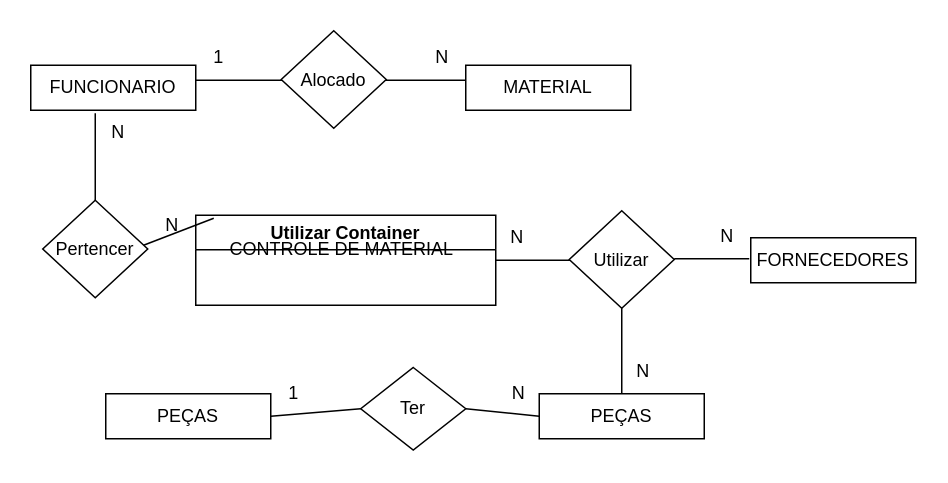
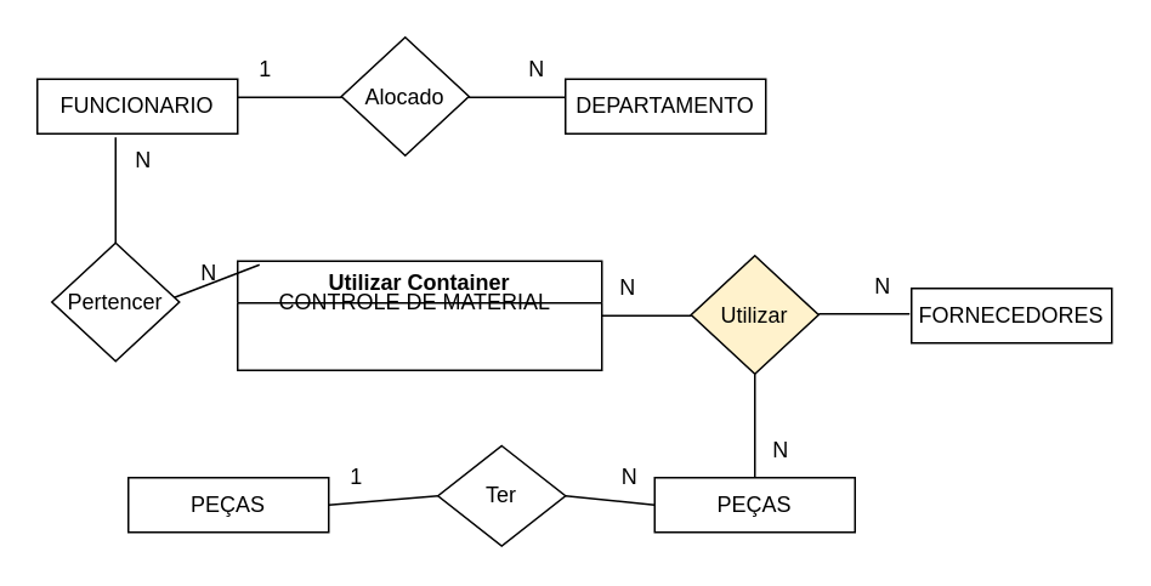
  <mxCell id="0" />
  <mxCell id="1" parent="0" />
  <mxCell id="2" value="FUNCIONARIO" style="rounded=0;whiteSpace=wrap;html=1;" vertex="1" parent="1"><mxGeometry x="20" y="43" width="110" height="30" as="geometry" /></mxCell>
- <mxCell id="3" value="MATERIAL" style="rounded=0;whiteSpace=wrap;html=1;" vertex="1" parent="1"><mxGeometry x="310" y="43" width="110" height="30" as="geometry" /></mxCell>
+ <mxCell id="3" value="DEPARTAMENTO" style="rounded=0;whiteSpace=wrap;html=1;" vertex="1" parent="1"><mxGeometry x="310" y="43" width="110" height="30" as="geometry" /></mxCell>
  <mxCell id="4" value="" style="endArrow=none;html=1;rounded=0;" edge="1" parent="1"><mxGeometry width="50" height="50" relative="1" as="geometry"><mxPoint x="130" y="53" as="sourcePoint" /><mxPoint x="190" y="53" as="targetPoint" /></mxGeometry></mxCell>
  <mxCell id="5" value="" style="endArrow=none;html=1;rounded=0;" edge="1" parent="1"><mxGeometry width="50" height="50" relative="1" as="geometry"><mxPoint x="250" y="53" as="sourcePoint" /><mxPoint x="310" y="53" as="targetPoint" /></mxGeometry></mxCell>
  <mxCell id="6" value="Alocado" style="rhombus;whiteSpace=wrap;html=1;" vertex="1" parent="1"><mxGeometry x="187" y="20" width="70" height="65" as="geometry" /></mxCell>
  <mxCell id="7" value="Utilizar Container" style="swimlane;whiteSpace=wrap;html=1;" vertex="1" parent="1"><mxGeometry x="130" y="143" width="200" height="60" as="geometry" /></mxCell>
  <mxCell id="8" value="CONTROLE DE MATERIAL" style="text;html=1;align=center;verticalAlign=middle;resizable=0;points=[];autosize=1;strokeColor=none;fillColor=none;" vertex="1" parent="7"><mxGeometry x="12" y="8" width="170" height="30" as="geometry" /></mxCell>
  <mxCell id="9" value="" style="endArrow=none;html=1;rounded=0;entryX=0;entryY=-0.2;entryDx=0;entryDy=0;entryPerimeter=0;" edge="1" parent="7" target="8"><mxGeometry width="50" height="50" relative="1" as="geometry"><mxPoint x="-40" y="22" as="sourcePoint" /><mxPoint x="20" y="22" as="targetPoint" /></mxGeometry></mxCell>
  <mxCell id="10" value="" style="endArrow=none;html=1;rounded=0;exitX=0.391;exitY=1.067;exitDx=0;exitDy=0;exitPerimeter=0;" edge="1" parent="1" source="2"><mxGeometry width="50" height="50" relative="1" as="geometry"><mxPoint x="60" y="85" as="sourcePoint" /><mxPoint x="63" y="133" as="targetPoint" /></mxGeometry></mxCell>
  <mxCell id="11" value="Pertencer" style="rhombus;whiteSpace=wrap;html=1;" vertex="1" parent="1"><mxGeometry x="28" y="133" width="70" height="65" as="geometry" /></mxCell>
  <mxCell id="12" value="" style="endArrow=none;html=1;rounded=0;entryX=1;entryY=0.5;entryDx=0;entryDy=0;" edge="1" parent="1" target="7"><mxGeometry width="50" height="50" relative="1" as="geometry"><mxPoint x="380" y="173" as="sourcePoint" /><mxPoint x="340" y="181" as="targetPoint" /></mxGeometry></mxCell>
- <mxCell id="13" value="Utilizar" style="rhombus;whiteSpace=wrap;html=1;" vertex="1" parent="1"><mxGeometry x="379" y="140" width="70" height="65" as="geometry" /></mxCell>
+ <mxCell id="13" value="Utilizar" style="rhombus;whiteSpace=wrap;html=1;fillColor=#fff2cc;" vertex="1" parent="1"><mxGeometry x="379" y="140" width="70" height="65" as="geometry" /></mxCell>
  <mxCell id="14" value="FORNECEDORES" style="rounded=0;whiteSpace=wrap;html=1;" vertex="1" parent="1"><mxGeometry x="500" y="158" width="110" height="30" as="geometry" /></mxCell>
  <mxCell id="15" value="" style="endArrow=none;html=1;rounded=0;entryX=1;entryY=0.5;entryDx=0;entryDy=0;" edge="1" parent="1"><mxGeometry width="50" height="50" relative="1" as="geometry"><mxPoint x="499" y="172" as="sourcePoint" /><mxPoint x="449" y="172" as="targetPoint" /></mxGeometry></mxCell>
  <mxCell id="16" value="" style="endArrow=none;html=1;rounded=0;entryX=0.5;entryY=1;entryDx=0;entryDy=0;" edge="1" parent="1" target="13"><mxGeometry width="50" height="50" relative="1" as="geometry"><mxPoint x="414" y="263" as="sourcePoint" /><mxPoint x="389" y="223" as="targetPoint" /></mxGeometry></mxCell>
  <mxCell id="17" value="PEÇAS" style="rounded=0;whiteSpace=wrap;html=1;" vertex="1" parent="1"><mxGeometry x="359" y="262" width="110" height="30" as="geometry" /></mxCell>
  <mxCell id="18" value="PEÇAS" style="rounded=0;whiteSpace=wrap;html=1;" vertex="1" parent="1"><mxGeometry x="70" y="262" width="110" height="30" as="geometry" /></mxCell>
  <mxCell id="19" value="Ter" style="rhombus;whiteSpace=wrap;html=1;" vertex="1" parent="1"><mxGeometry x="240" y="244.5" width="70" height="55" as="geometry" /></mxCell>
  <mxCell id="20" value="" style="endArrow=none;html=1;rounded=0;entryX=0;entryY=0.5;entryDx=0;entryDy=0;exitX=1;exitY=0.5;exitDx=0;exitDy=0;" edge="1" parent="1" source="19" target="17"><mxGeometry width="50" height="50" relative="1" as="geometry"><mxPoint x="300" y="302.5" as="sourcePoint" /><mxPoint x="300" y="244.5" as="targetPoint" /></mxGeometry></mxCell>
  <mxCell id="21" value="" style="endArrow=none;html=1;rounded=0;entryX=0;entryY=0.5;entryDx=0;entryDy=0;exitX=1;exitY=0.5;exitDx=0;exitDy=0;" edge="1" parent="1" source="18" target="19"><mxGeometry width="50" height="50" relative="1" as="geometry"><mxPoint x="200" y="292" as="sourcePoint" /><mxPoint x="200" y="234" as="targetPoint" /></mxGeometry></mxCell>
  <mxCell id="22" value="1" style="text;html=1;align=center;verticalAlign=middle;resizable=0;points=[];autosize=1;strokeColor=none;fillColor=none;" vertex="1" parent="1"><mxGeometry x="130" y="23" width="30" height="30" as="geometry" /></mxCell>
  <mxCell id="23" value="N" style="text;html=1;align=center;verticalAlign=middle;resizable=0;points=[];autosize=1;strokeColor=none;fillColor=none;" vertex="1" parent="1"><mxGeometry x="279" y="23" width="30" height="30" as="geometry" /></mxCell>
  <mxCell id="24" value="N" style="text;html=1;align=center;verticalAlign=middle;resizable=0;points=[];autosize=1;strokeColor=none;fillColor=none;" vertex="1" parent="1"><mxGeometry x="63" y="73" width="30" height="30" as="geometry" /></mxCell>
  <mxCell id="25" value="N" style="text;html=1;align=center;verticalAlign=middle;resizable=0;points=[];autosize=1;strokeColor=none;fillColor=none;" vertex="1" parent="1"><mxGeometry x="99" y="135" width="30" height="30" as="geometry" /></mxCell>
  <mxCell id="26" value="N" style="text;html=1;align=center;verticalAlign=middle;resizable=0;points=[];autosize=1;strokeColor=none;fillColor=none;" vertex="1" parent="1"><mxGeometry x="329" y="143" width="30" height="30" as="geometry" /></mxCell>
  <mxCell id="27" value="N" style="text;html=1;align=center;verticalAlign=middle;resizable=0;points=[];autosize=1;strokeColor=none;fillColor=none;" vertex="1" parent="1"><mxGeometry x="469" y="142" width="30" height="30" as="geometry" /></mxCell>
  <mxCell id="28" value="N" style="text;html=1;align=center;verticalAlign=middle;resizable=0;points=[];autosize=1;strokeColor=none;fillColor=none;" vertex="1" parent="1"><mxGeometry x="413" y="232" width="30" height="30" as="geometry" /></mxCell>
  <mxCell id="29" value="N" style="text;html=1;align=center;verticalAlign=middle;resizable=0;points=[];autosize=1;strokeColor=none;fillColor=none;" vertex="1" parent="1"><mxGeometry x="330" y="246.5" width="30" height="30" as="geometry" /></mxCell>
  <mxCell id="30" value="1" style="text;html=1;align=center;verticalAlign=middle;resizable=0;points=[];autosize=1;strokeColor=none;fillColor=none;" vertex="1" parent="1"><mxGeometry x="180" y="246.5" width="30" height="30" as="geometry" /></mxCell>
